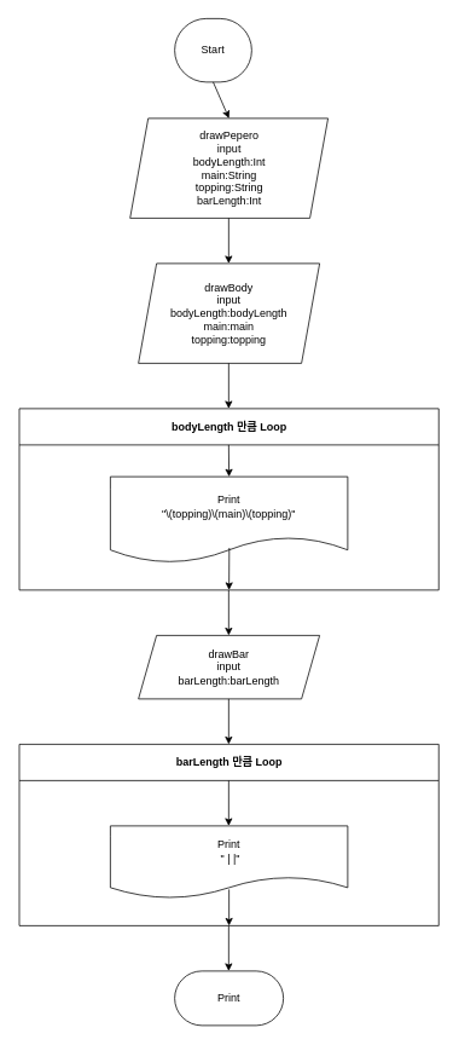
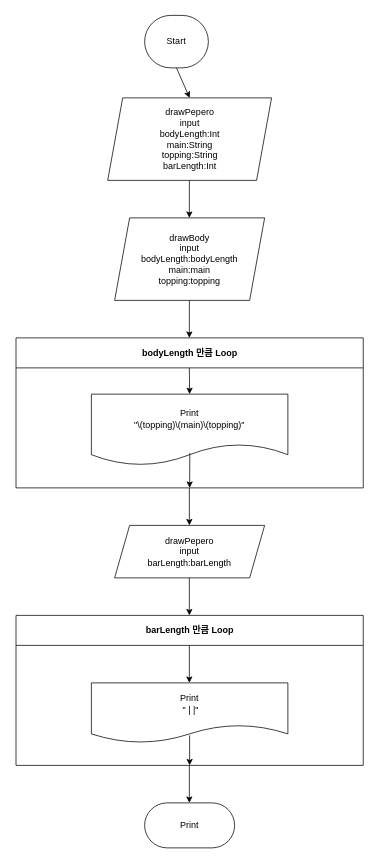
  <mxCell id="0" />
  <mxCell id="1" parent="0" />
  <mxCell id="2" value="Start" style="rounded=1;whiteSpace=wrap;html=1;arcSize=50;" parent="1" vertex="1"><mxGeometry x="192" y="20" width="85" height="70" as="geometry" /></mxCell>
  <mxCell id="3" value="drawPepero&lt;br&gt;input&lt;br&gt;bodyLength:Int&lt;br&gt;main:String&lt;br&gt;topping:String&lt;br&gt;barLength:Int" style="shape=parallelogram;perimeter=parallelogramPerimeter;whiteSpace=wrap;html=1;fixedSize=1;" parent="1" vertex="1"><mxGeometry x="142.75" y="130" width="218.5" height="110" as="geometry" /></mxCell>
  <mxCell id="4" value="bodyLength 만큼 Loop" style="swimlane;whiteSpace=wrap;html=1;startSize=40;" parent="1" vertex="1"><mxGeometry x="20.5" y="450" width="463" height="200" as="geometry" /></mxCell>
  <mxCell id="5" value="Print&lt;br&gt;&quot;\(topping)\(main)\(topping)&quot;" style="shape=document;whiteSpace=wrap;html=1;boundedLbl=1;" parent="4" vertex="1"><mxGeometry x="100.5" y="75" width="262" height="95" as="geometry" /></mxCell>
  <mxCell id="6" value="" style="endArrow=classic;html=1;rounded=0;exitX=0.5;exitY=1;exitDx=0;exitDy=0;entryX=0.5;entryY=0;entryDx=0;entryDy=0;" parent="4" target="5" edge="1"><mxGeometry width="50" height="50" relative="1" as="geometry"><mxPoint x="231.14" y="40" as="sourcePoint" /><mxPoint x="231.5" y="70" as="targetPoint" /></mxGeometry></mxCell>
  <mxCell id="7" value="" style="endArrow=classic;html=1;rounded=0;exitX=0.501;exitY=0.827;exitDx=0;exitDy=0;exitPerimeter=0;" parent="4" source="5" edge="1"><mxGeometry width="50" height="50" relative="1" as="geometry"><mxPoint x="231.5" y="160" as="sourcePoint" /><mxPoint x="231.5" y="200" as="targetPoint" /></mxGeometry></mxCell>
  <mxCell id="8" value="drawBody&lt;br&gt;input&lt;br&gt;bodyLength:bodyLength&lt;br&gt;main:main&lt;br&gt;topping:topping" style="shape=parallelogram;perimeter=parallelogramPerimeter;whiteSpace=wrap;html=1;fixedSize=1;" parent="1" vertex="1"><mxGeometry x="152" y="290" width="200" height="110" as="geometry" /></mxCell>
- <mxCell id="9" value="drawBar&lt;br&gt;input&lt;br&gt;barLength:barLength" style="shape=parallelogram;perimeter=parallelogramPerimeter;whiteSpace=wrap;html=1;fixedSize=1;" parent="1" vertex="1"><mxGeometry x="152" y="700" width="200" height="70" as="geometry" /></mxCell>
+ <mxCell id="9" value="drawPepero&lt;br&gt;input&lt;br&gt;barLength:barLength" style="shape=parallelogram;perimeter=parallelogramPerimeter;whiteSpace=wrap;html=1;fixedSize=1;" parent="1" vertex="1"><mxGeometry x="152" y="700" width="200" height="70" as="geometry" /></mxCell>
  <mxCell id="10" value="barLength 만큼 Loop" style="swimlane;whiteSpace=wrap;html=1;startSize=40;" parent="1" vertex="1"><mxGeometry x="20.5" y="820" width="463" height="200" as="geometry" /></mxCell>
  <mxCell id="11" value="Print&lt;br&gt;&amp;nbsp;&quot; | |&quot;" style="shape=document;whiteSpace=wrap;html=1;boundedLbl=1;" parent="10" vertex="1"><mxGeometry x="100.5" y="90" width="262" height="80" as="geometry" /></mxCell>
  <mxCell id="12" value="" style="endArrow=classic;html=1;rounded=0;entryX=0.5;entryY=0;entryDx=0;entryDy=0;exitX=0.5;exitY=1;exitDx=0;exitDy=0;" parent="10" edge="1"><mxGeometry width="50" height="50" relative="1" as="geometry"><mxPoint x="231.14" y="40" as="sourcePoint" /><mxPoint x="231.14" y="90" as="targetPoint" /></mxGeometry></mxCell>
  <mxCell id="13" value="" style="endArrow=classic;html=1;rounded=0;exitX=0.5;exitY=1;exitDx=0;exitDy=0;" parent="10" edge="1"><mxGeometry width="50" height="50" relative="1" as="geometry"><mxPoint x="231.5" y="160" as="sourcePoint" /><mxPoint x="231.5" y="200" as="targetPoint" /></mxGeometry></mxCell>
  <mxCell id="14" value="Print" style="rounded=1;whiteSpace=wrap;html=1;arcSize=50;" parent="1" vertex="1"><mxGeometry x="192" y="1070" width="120" height="60" as="geometry" /></mxCell>
  <mxCell id="15" value="" style="endArrow=classic;html=1;rounded=0;entryX=0.5;entryY=0;entryDx=0;entryDy=0;exitX=0.5;exitY=1;exitDx=0;exitDy=0;" parent="1" source="2" target="3" edge="1"><mxGeometry width="50" height="50" relative="1" as="geometry"><mxPoint x="229" y="120" as="sourcePoint" /><mxPoint x="279" y="70" as="targetPoint" /></mxGeometry></mxCell>
  <mxCell id="16" value="" style="endArrow=classic;html=1;rounded=0;entryX=0.5;entryY=0;entryDx=0;entryDy=0;exitX=0.5;exitY=1;exitDx=0;exitDy=0;" parent="1" edge="1"><mxGeometry width="50" height="50" relative="1" as="geometry"><mxPoint x="251.64" y="240" as="sourcePoint" /><mxPoint x="251.64" y="290" as="targetPoint" /></mxGeometry></mxCell>
  <mxCell id="17" value="" style="endArrow=classic;html=1;rounded=0;entryX=0.5;entryY=0;entryDx=0;entryDy=0;exitX=0.5;exitY=1;exitDx=0;exitDy=0;" parent="1" edge="1"><mxGeometry width="50" height="50" relative="1" as="geometry"><mxPoint x="251.64" y="400" as="sourcePoint" /><mxPoint x="251.64" y="450" as="targetPoint" /></mxGeometry></mxCell>
  <mxCell id="18" value="" style="endArrow=classic;html=1;rounded=0;entryX=0.5;entryY=0;entryDx=0;entryDy=0;exitX=0.5;exitY=1;exitDx=0;exitDy=0;" parent="1" edge="1"><mxGeometry width="50" height="50" relative="1" as="geometry"><mxPoint x="251.64" y="650" as="sourcePoint" /><mxPoint x="251.64" y="700" as="targetPoint" /></mxGeometry></mxCell>
  <mxCell id="19" value="" style="endArrow=classic;html=1;rounded=0;entryX=0.5;entryY=0;entryDx=0;entryDy=0;exitX=0.5;exitY=1;exitDx=0;exitDy=0;" parent="1" edge="1"><mxGeometry width="50" height="50" relative="1" as="geometry"><mxPoint x="251.64" y="770" as="sourcePoint" /><mxPoint x="251.64" y="820" as="targetPoint" /></mxGeometry></mxCell>
  <mxCell id="20" value="" style="endArrow=classic;html=1;rounded=0;entryX=0.5;entryY=0;entryDx=0;entryDy=0;" parent="1" edge="1"><mxGeometry width="50" height="50" relative="1" as="geometry"><mxPoint x="251.64" y="1020" as="sourcePoint" /><mxPoint x="251.64" y="1070" as="targetPoint" /></mxGeometry></mxCell>
